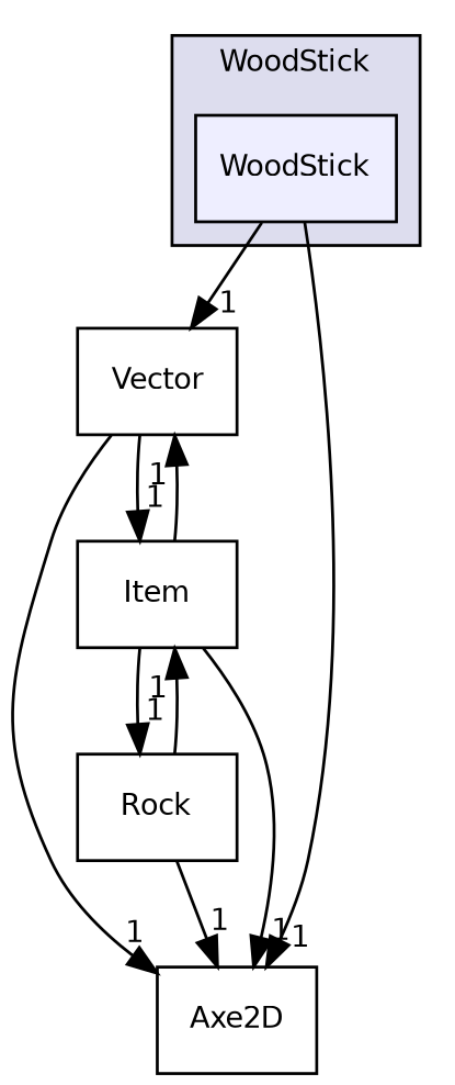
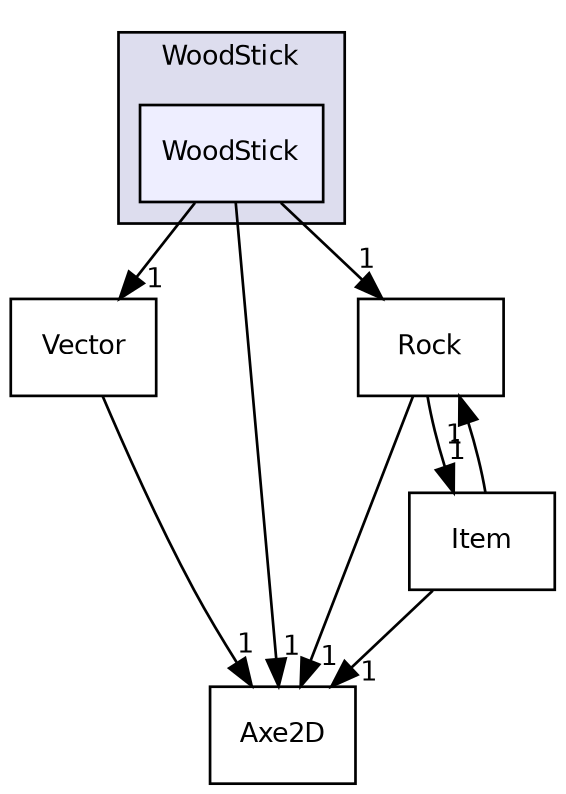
  digraph {
    compound=true
    node [fontname=Helvetica fontsize=10 shape=box]
    edge [headlabel=1 labeldistance=1.5 labelfontname=Helvetica labelfontsize=10]
    n1 [fillcolor="#eeeeff" label=WoodStick pencolor=black style=filled]
    n2 [label=Vector]
    n3 [label=Axe2D]
    n4 [label=Rock]
    n5 [label=Item]
    subgraph cluster_1 {
      bgcolor="#ddddee"
      fontname=Helvetica
      fontsize=10
      label=WoodStick
      pencolor=black
      n1
    }
    n1 -> n2
    n1 -> n3
+   n1 -> n4
    n2 -> n3
-   n2 -> n5
    n4 -> n3
    n4 -> n5
-   n5 -> n2
    n5 -> n3
    n5 -> n4
  }
